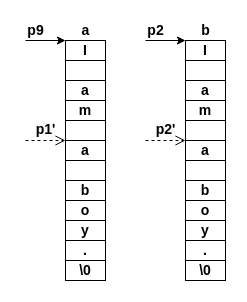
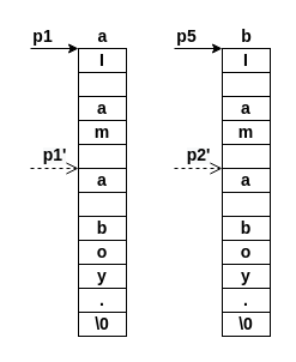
  <mxCell id="0" />
  <mxCell id="1" parent="0" />
  <mxCell id="2" value="&lt;b&gt;&lt;font style=&quot;font-size: 14px&quot;&gt;I&lt;/font&gt;&lt;/b&gt;" style="rounded=0;whiteSpace=wrap;html=1;" parent="1" vertex="1"><mxGeometry x="65" y="40" width="40" height="20" as="geometry" /></mxCell>
  <mxCell id="3" value="" style="rounded=0;whiteSpace=wrap;html=1;" parent="1" vertex="1"><mxGeometry x="65" y="60" width="40" height="20" as="geometry" /></mxCell>
  <mxCell id="4" value="&lt;span style=&quot;font-size: 14px&quot;&gt;&lt;b&gt;a&lt;/b&gt;&lt;/span&gt;" style="rounded=0;whiteSpace=wrap;html=1;" parent="1" vertex="1"><mxGeometry x="65" y="80" width="40" height="20" as="geometry" /></mxCell>
  <mxCell id="5" value="&lt;b&gt;&lt;font style=&quot;font-size: 14px&quot;&gt;m&lt;/font&gt;&lt;/b&gt;" style="rounded=0;whiteSpace=wrap;html=1;" parent="1" vertex="1"><mxGeometry x="65" y="100" width="40" height="20" as="geometry" /></mxCell>
  <mxCell id="6" value="" style="rounded=0;whiteSpace=wrap;html=1;" parent="1" vertex="1"><mxGeometry x="65" y="120" width="40" height="20" as="geometry" /></mxCell>
  <mxCell id="7" value="&lt;b&gt;&lt;font style=&quot;font-size: 14px&quot;&gt;a&lt;/font&gt;&lt;/b&gt;" style="rounded=0;whiteSpace=wrap;html=1;" parent="1" vertex="1"><mxGeometry x="65" y="140" width="40" height="20" as="geometry" /></mxCell>
  <mxCell id="8" value="" style="rounded=0;whiteSpace=wrap;html=1;" parent="1" vertex="1"><mxGeometry x="65" y="160" width="40" height="20" as="geometry" /></mxCell>
  <mxCell id="9" value="&lt;b&gt;&lt;font style=&quot;font-size: 14px&quot;&gt;b&lt;/font&gt;&lt;/b&gt;" style="rounded=0;whiteSpace=wrap;html=1;" parent="1" vertex="1"><mxGeometry x="65" y="180" width="40" height="20" as="geometry" /></mxCell>
  <mxCell id="10" value="&lt;b&gt;&lt;font style=&quot;font-size: 14px&quot;&gt;o&lt;/font&gt;&lt;/b&gt;" style="rounded=0;whiteSpace=wrap;html=1;" parent="1" vertex="1"><mxGeometry x="65" y="200" width="40" height="20" as="geometry" /></mxCell>
  <mxCell id="11" value="&lt;b&gt;&lt;font style=&quot;font-size: 14px&quot;&gt;y&lt;/font&gt;&lt;/b&gt;" style="rounded=0;whiteSpace=wrap;html=1;" parent="1" vertex="1"><mxGeometry x="65" y="220" width="40" height="20" as="geometry" /></mxCell>
  <mxCell id="12" value="&lt;b&gt;&lt;font style=&quot;font-size: 14px&quot;&gt;.&lt;/font&gt;&lt;/b&gt;" style="rounded=0;whiteSpace=wrap;html=1;" parent="1" vertex="1"><mxGeometry x="65" y="240" width="40" height="20" as="geometry" /></mxCell>
  <mxCell id="13" value="&lt;span style=&quot;font-size: 14px&quot;&gt;&lt;b&gt;\0&lt;/b&gt;&lt;/span&gt;" style="rounded=0;whiteSpace=wrap;html=1;" parent="1" vertex="1"><mxGeometry x="65" y="260" width="40" height="20" as="geometry" /></mxCell>
  <mxCell id="14" value="" style="endArrow=classic;html=1;entryX=0;entryY=0;entryDx=0;entryDy=0;" parent="1" target="2" edge="1"><mxGeometry width="50" height="50" relative="1" as="geometry"><mxPoint x="25" y="40" as="sourcePoint" /><mxPoint x="55" y="30" as="targetPoint" /></mxGeometry></mxCell>
- <mxCell id="15" value="&lt;b&gt;&lt;font style=&quot;font-size: 14px&quot;&gt;p9&lt;/font&gt;&lt;/b&gt;" style="text;html=1;align=center;verticalAlign=middle;resizable=0;points=[];autosize=1;" parent="1" vertex="1"><mxGeometry x="20" y="20" width="30" height="20" as="geometry" /></mxCell>
+ <mxCell id="15" value="&lt;b&gt;&lt;font style=&quot;font-size: 14px&quot;&gt;p1&lt;/font&gt;&lt;/b&gt;" style="text;html=1;align=center;verticalAlign=middle;resizable=0;points=[];autosize=1;" parent="1" vertex="1"><mxGeometry x="20" y="20" width="30" height="20" as="geometry" /></mxCell>
  <mxCell id="16" value="&lt;b&gt;&lt;font style=&quot;font-size: 14px&quot;&gt;a&lt;/font&gt;&lt;/b&gt;" style="text;html=1;align=center;verticalAlign=middle;resizable=0;points=[];autosize=1;" vertex="1" parent="1"><mxGeometry x="75" y="20" width="20" height="20" as="geometry" /></mxCell>
  <mxCell id="17" value="&lt;b&gt;&lt;font style=&quot;font-size: 14px&quot;&gt;I&lt;/font&gt;&lt;/b&gt;" style="rounded=0;whiteSpace=wrap;html=1;" vertex="1" parent="1"><mxGeometry x="185" y="40" width="40" height="20" as="geometry" /></mxCell>
  <mxCell id="18" value="" style="rounded=0;whiteSpace=wrap;html=1;" vertex="1" parent="1"><mxGeometry x="185" y="60" width="40" height="20" as="geometry" /></mxCell>
  <mxCell id="19" value="&lt;span style=&quot;font-size: 14px&quot;&gt;&lt;b&gt;a&lt;/b&gt;&lt;/span&gt;" style="rounded=0;whiteSpace=wrap;html=1;" vertex="1" parent="1"><mxGeometry x="185" y="80" width="40" height="20" as="geometry" /></mxCell>
  <mxCell id="20" value="&lt;b&gt;&lt;font style=&quot;font-size: 14px&quot;&gt;m&lt;/font&gt;&lt;/b&gt;" style="rounded=0;whiteSpace=wrap;html=1;" vertex="1" parent="1"><mxGeometry x="185" y="100" width="40" height="20" as="geometry" /></mxCell>
  <mxCell id="21" value="" style="rounded=0;whiteSpace=wrap;html=1;" vertex="1" parent="1"><mxGeometry x="185" y="120" width="40" height="20" as="geometry" /></mxCell>
  <mxCell id="22" value="&lt;b&gt;&lt;font style=&quot;font-size: 14px&quot;&gt;a&lt;/font&gt;&lt;/b&gt;" style="rounded=0;whiteSpace=wrap;html=1;" vertex="1" parent="1"><mxGeometry x="185" y="140" width="40" height="20" as="geometry" /></mxCell>
  <mxCell id="23" value="" style="rounded=0;whiteSpace=wrap;html=1;" vertex="1" parent="1"><mxGeometry x="185" y="160" width="40" height="20" as="geometry" /></mxCell>
  <mxCell id="24" value="&lt;b&gt;&lt;font style=&quot;font-size: 14px&quot;&gt;b&lt;/font&gt;&lt;/b&gt;" style="rounded=0;whiteSpace=wrap;html=1;" vertex="1" parent="1"><mxGeometry x="185" y="180" width="40" height="20" as="geometry" /></mxCell>
  <mxCell id="25" value="&lt;b&gt;&lt;font style=&quot;font-size: 14px&quot;&gt;o&lt;/font&gt;&lt;/b&gt;" style="rounded=0;whiteSpace=wrap;html=1;" vertex="1" parent="1"><mxGeometry x="185" y="200" width="40" height="20" as="geometry" /></mxCell>
  <mxCell id="26" value="&lt;b&gt;&lt;font style=&quot;font-size: 14px&quot;&gt;y&lt;/font&gt;&lt;/b&gt;" style="rounded=0;whiteSpace=wrap;html=1;" vertex="1" parent="1"><mxGeometry x="185" y="220" width="40" height="20" as="geometry" /></mxCell>
  <mxCell id="27" value="&lt;b&gt;&lt;font style=&quot;font-size: 14px&quot;&gt;.&lt;/font&gt;&lt;/b&gt;" style="rounded=0;whiteSpace=wrap;html=1;" vertex="1" parent="1"><mxGeometry x="185" y="240" width="40" height="20" as="geometry" /></mxCell>
  <mxCell id="28" value="&lt;span style=&quot;font-size: 14px&quot;&gt;&lt;b&gt;\0&lt;/b&gt;&lt;/span&gt;" style="rounded=0;whiteSpace=wrap;html=1;" vertex="1" parent="1"><mxGeometry x="185" y="260" width="40" height="20" as="geometry" /></mxCell>
  <mxCell id="29" value="" style="endArrow=classic;html=1;entryX=0;entryY=0;entryDx=0;entryDy=0;" edge="1" parent="1" target="17"><mxGeometry width="50" height="50" relative="1" as="geometry"><mxPoint x="145" y="40" as="sourcePoint" /><mxPoint x="175" y="30" as="targetPoint" /></mxGeometry></mxCell>
- <mxCell id="30" value="&lt;b&gt;&lt;font style=&quot;font-size: 14px&quot;&gt;p2&lt;/font&gt;&lt;/b&gt;" style="text;html=1;align=center;verticalAlign=middle;resizable=0;points=[];autosize=1;" vertex="1" parent="1"><mxGeometry x="140" y="20" width="30" height="20" as="geometry" /></mxCell>
+ <mxCell id="30" value="&lt;b&gt;&lt;font style=&quot;font-size: 14px&quot;&gt;p5&lt;/font&gt;&lt;/b&gt;" style="text;html=1;align=center;verticalAlign=middle;resizable=0;points=[];autosize=1;" vertex="1" parent="1"><mxGeometry x="140" y="20" width="30" height="20" as="geometry" /></mxCell>
  <mxCell id="31" value="&lt;b&gt;&lt;font style=&quot;font-size: 14px&quot;&gt;b&lt;/font&gt;&lt;/b&gt;" style="text;html=1;align=center;verticalAlign=middle;resizable=0;points=[];autosize=1;" vertex="1" parent="1"><mxGeometry x="195" y="20" width="20" height="20" as="geometry" /></mxCell>
  <mxCell id="32" value="&lt;b style=&quot;font-size: 12px ; background-color: rgb(248 , 249 , 250)&quot;&gt;&lt;font style=&quot;font-size: 14px&quot;&gt;p1'&lt;/font&gt;&lt;/b&gt;" style="html=1;verticalAlign=bottom;endArrow=open;dashed=1;endSize=8;entryX=0;entryY=0;entryDx=0;entryDy=0;" edge="1" parent="1" target="7"><mxGeometry relative="1" as="geometry"><mxPoint x="25" y="140" as="sourcePoint" /><mxPoint x="-65" y="90" as="targetPoint" /></mxGeometry></mxCell>
  <mxCell id="33" value="&lt;b style=&quot;font-size: 12px ; background-color: rgb(248 , 249 , 250)&quot;&gt;&lt;font style=&quot;font-size: 14px&quot;&gt;p2'&lt;/font&gt;&lt;/b&gt;" style="html=1;verticalAlign=bottom;endArrow=open;dashed=1;endSize=8;entryX=0;entryY=0;entryDx=0;entryDy=0;" edge="1" parent="1"><mxGeometry relative="1" as="geometry"><mxPoint x="145" y="140" as="sourcePoint" /><mxPoint x="185" y="140" as="targetPoint" /></mxGeometry></mxCell>
